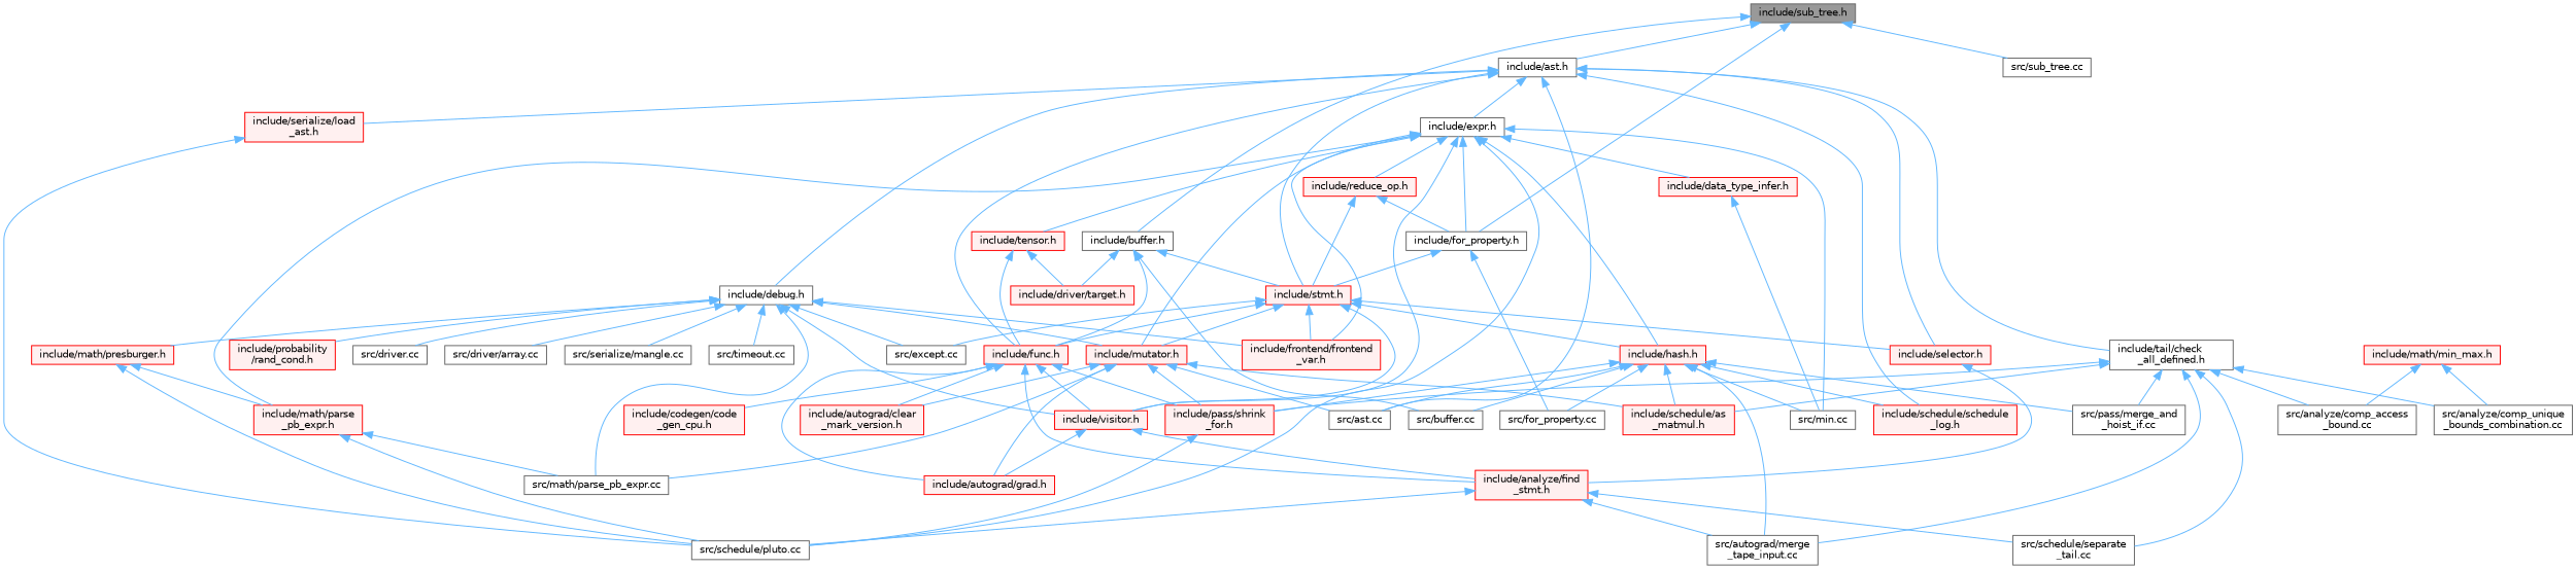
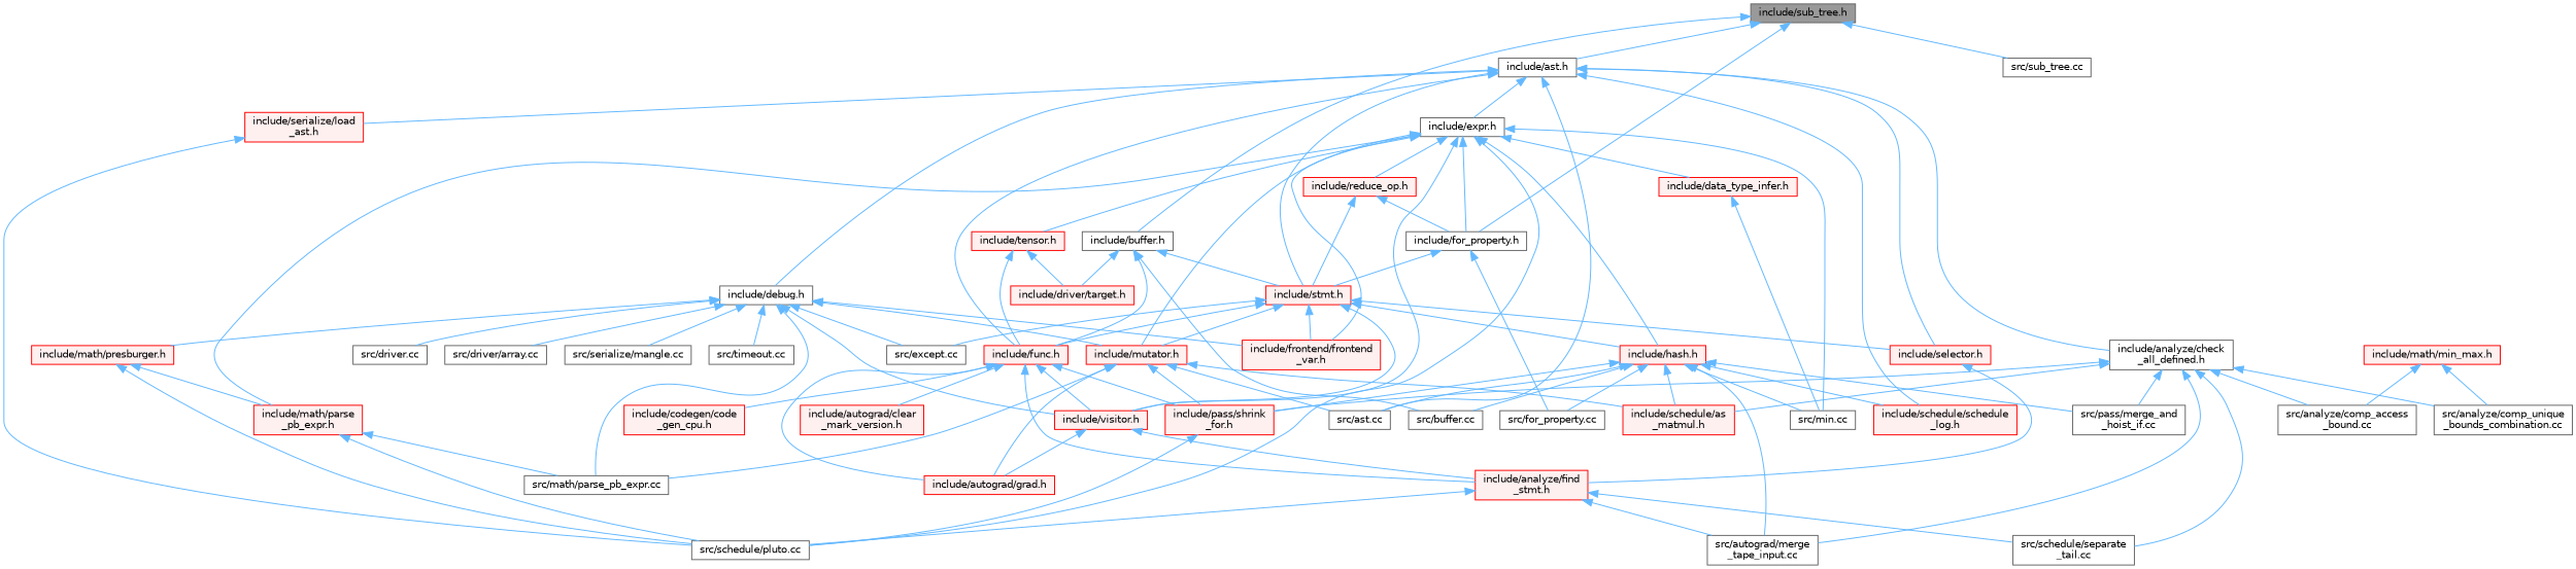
  digraph {
    node [color=grey40 fillcolor=white fontname=Helvetica fontsize=10 shape=box style=filled]
    edge [color=steelblue1 dir=back fontname=Helvetica fontsize=10 labelfontname=Helvetica labelfontsize=10 style=solid]
    n1 [color=gray40 fillcolor=grey60 fontcolor=black height=0.2 label="include/sub_tree.h" width=0.4]
    n2 [height=0.2 label="include/ast.h" width=0.4]
    n3 [height=0.2 label="include/for_property.h" width=0.4]
    n4 [height=0.2 label="include/buffer.h" width=0.4]
    n5 [height=0.2 label="src/sub_tree.cc" width=0.4]
-   n6 [height=0.2 label="include/tail/check\l_all_defined.h" width=0.4]
+   n6 [height=0.2 label="include/analyze/check\l_all_defined.h" width=0.4]
    n7 [height=0.2 label="include/debug.h" width=0.4]
    n8 [height=0.2 label="src/ast.cc" width=0.4]
    n9 [height=0.2 label="include/expr.h" width=0.4]
    n10 [color=red fillcolor="#FFF0F0" height=0.2 label="include/stmt.h" width=0.4]
    n11 [color=red fillcolor="#FFF0F0" height=0.2 label="include/func.h" width=0.4]
    n12 [color=red fillcolor="#FFF0F0" height=0.2 label="include/schedule/schedule\l_log.h" width=0.4]
    n13 [color=red fillcolor="#FFF0F0" height=0.2 label="include/selector.h" width=0.4]
    n14 [color=red fillcolor="#FFF0F0" height=0.2 label="include/serialize/load\l_ast.h" width=0.4]
    n15 [height=0.2 label="src/for_property.cc" width=0.4]
    n16 [height=0.2 label="src/buffer.cc" width=0.4]
    n17 [color=red fillcolor="#FFF0F0" height=0.2 label="include/driver/target.h" width=0.4]
    n18 [color=red fillcolor="#FFF0F0" height=0.2 label="include/pass/shrink\l_for.h" width=0.4]
    n19 [color=red fillcolor="#FFF0F0" height=0.2 label="include/schedule/as\l_matmul.h" width=0.4]
    n20 [height=0.2 label="src/analyze/comp_access\l_bound.cc" width=0.4]
    n21 [height=0.2 label="src/analyze/comp_unique\l_bounds_combination.cc" width=0.4]
    n22 [height=0.2 label="src/autograd/merge\l_tape_input.cc" width=0.4]
    n23 [height=0.2 label="src/pass/merge_and\l_hoist_if.cc" width=0.4]
    n24 [height=0.2 label="src/schedule/separate\l_tail.cc" width=0.4]
    n25 [color=red fillcolor="#FFF0F0" height=0.2 label="include/frontend/frontend\l_var.h" width=0.4]
    n26 [color=red fillcolor="#FFF0F0" height=0.2 label="include/math/presburger.h" width=0.4]
    n27 [height=0.2 label="src/math/parse_pb_expr.cc" width=0.4]
    n28 [color=red fillcolor="#FFF0F0" height=0.2 label="include/mutator.h" width=0.4]
-   n29 [color=red fillcolor="#FFF0F0" height=0.2 label="include/probability\l/rand_cond.h" width=0.4]
    n30 [color=red fillcolor="#FFF0F0" height=0.2 label="include/visitor.h" width=0.4]
    n31 [height=0.2 label="src/driver.cc" width=0.4]
    n32 [height=0.2 label="src/driver/array.cc" width=0.4]
    n33 [height=0.2 label="src/except.cc" width=0.4]
    n34 [height=0.2 label="src/serialize/mangle.cc" width=0.4]
    n35 [height=0.2 label="src/timeout.cc" width=0.4]
    n36 [height=0.2 label="src/schedule/pluto.cc" width=0.4]
    n37 [color=red fillcolor="#FFF0F0" height=0.2 label="include/math/parse\l_pb_expr.h" width=0.4]
    n38 [color=red fillcolor="#FFF0F0" height=0.2 label="include/data_type_infer.h" width=0.4]
    n39 [height=0.2 label="src/min.cc" width=0.4]
    n40 [color=red fillcolor="#FFF0F0" height=0.2 label="include/hash.h" width=0.4]
    n41 [color=red fillcolor="#FFF0F0" height=0.2 label="include/reduce_op.h" width=0.4]
    n42 [color=red fillcolor="#FFF0F0" height=0.2 label="include/tensor.h" width=0.4]
    n43 [color=red fillcolor="#FFF0F0" height=0.2 label="include/autograd/clear\l_mark_version.h" width=0.4]
    n44 [color=red fillcolor="#FFF0F0" height=0.2 label="include/autograd/grad.h" width=0.4]
    n45 [color=red fillcolor="#FFF0F0" height=0.2 label="include/analyze/find\l_stmt.h" width=0.4]
    n46 [color=red fillcolor="#FFF0F0" height=0.2 label="include/codegen/code\l_gen_cpu.h" width=0.4]
    n47 [color=red fillcolor="#FFF0F0" height=0.2 label="include/math/min_max.h" width=0.4]
    n1 -> n2
    n1 -> n3
    n1 -> n4
    n1 -> n5
    n2 -> n6
    n2 -> n7
    n2 -> n8
    n2 -> n9
    n2 -> n10
    n2 -> n11
    n2 -> n12
    n2 -> n13
    n2 -> n14
    n3 -> n10
    n3 -> n15
    n4 -> n10
    n4 -> n11
    n4 -> n16
    n4 -> n17
    n6 -> n18
    n6 -> n19
    n6 -> n20
    n6 -> n21
    n6 -> n22
    n6 -> n23
    n6 -> n24
    n7 -> n25
    n7 -> n26
    n7 -> n27
    n7 -> n28
-   n7 -> n29
    n7 -> n30
    n7 -> n31
    n7 -> n32
    n7 -> n33
    n7 -> n34
    n7 -> n35
    n9 -> n3
    n9 -> n25
    n9 -> n28
    n9 -> n30
    n9 -> n36
    n9 -> n37
    n9 -> n38
    n9 -> n39
    n9 -> n40
    n9 -> n41
    n9 -> n42
    n10 -> n11
    n10 -> n13
    n10 -> n25
    n10 -> n28
    n10 -> n30
    n10 -> n33
    n10 -> n40
    n11 -> n18
    n11 -> n30
    n11 -> n43
    n11 -> n44
    n11 -> n45
    n11 -> n46
    n13 -> n45
    n14 -> n36
    n18 -> n36
    n26 -> n36
    n26 -> n37
    n28 -> n8
    n28 -> n18
    n28 -> n19
    n28 -> n27
-   n28 -> n43
    n28 -> n44
    n30 -> n44
    n30 -> n45
    n37 -> n27
    n37 -> n36
    n38 -> n39
    n40 -> n8
    n40 -> n12
    n40 -> n15
    n40 -> n16
    n40 -> n18
    n40 -> n19
    n40 -> n22
    n40 -> n23
    n40 -> n39
    n41 -> n3
    n41 -> n10
    n42 -> n11
    n42 -> n17
    n45 -> n22
    n45 -> n24
    n45 -> n36
    n47 -> n20
    n47 -> n21
  }
